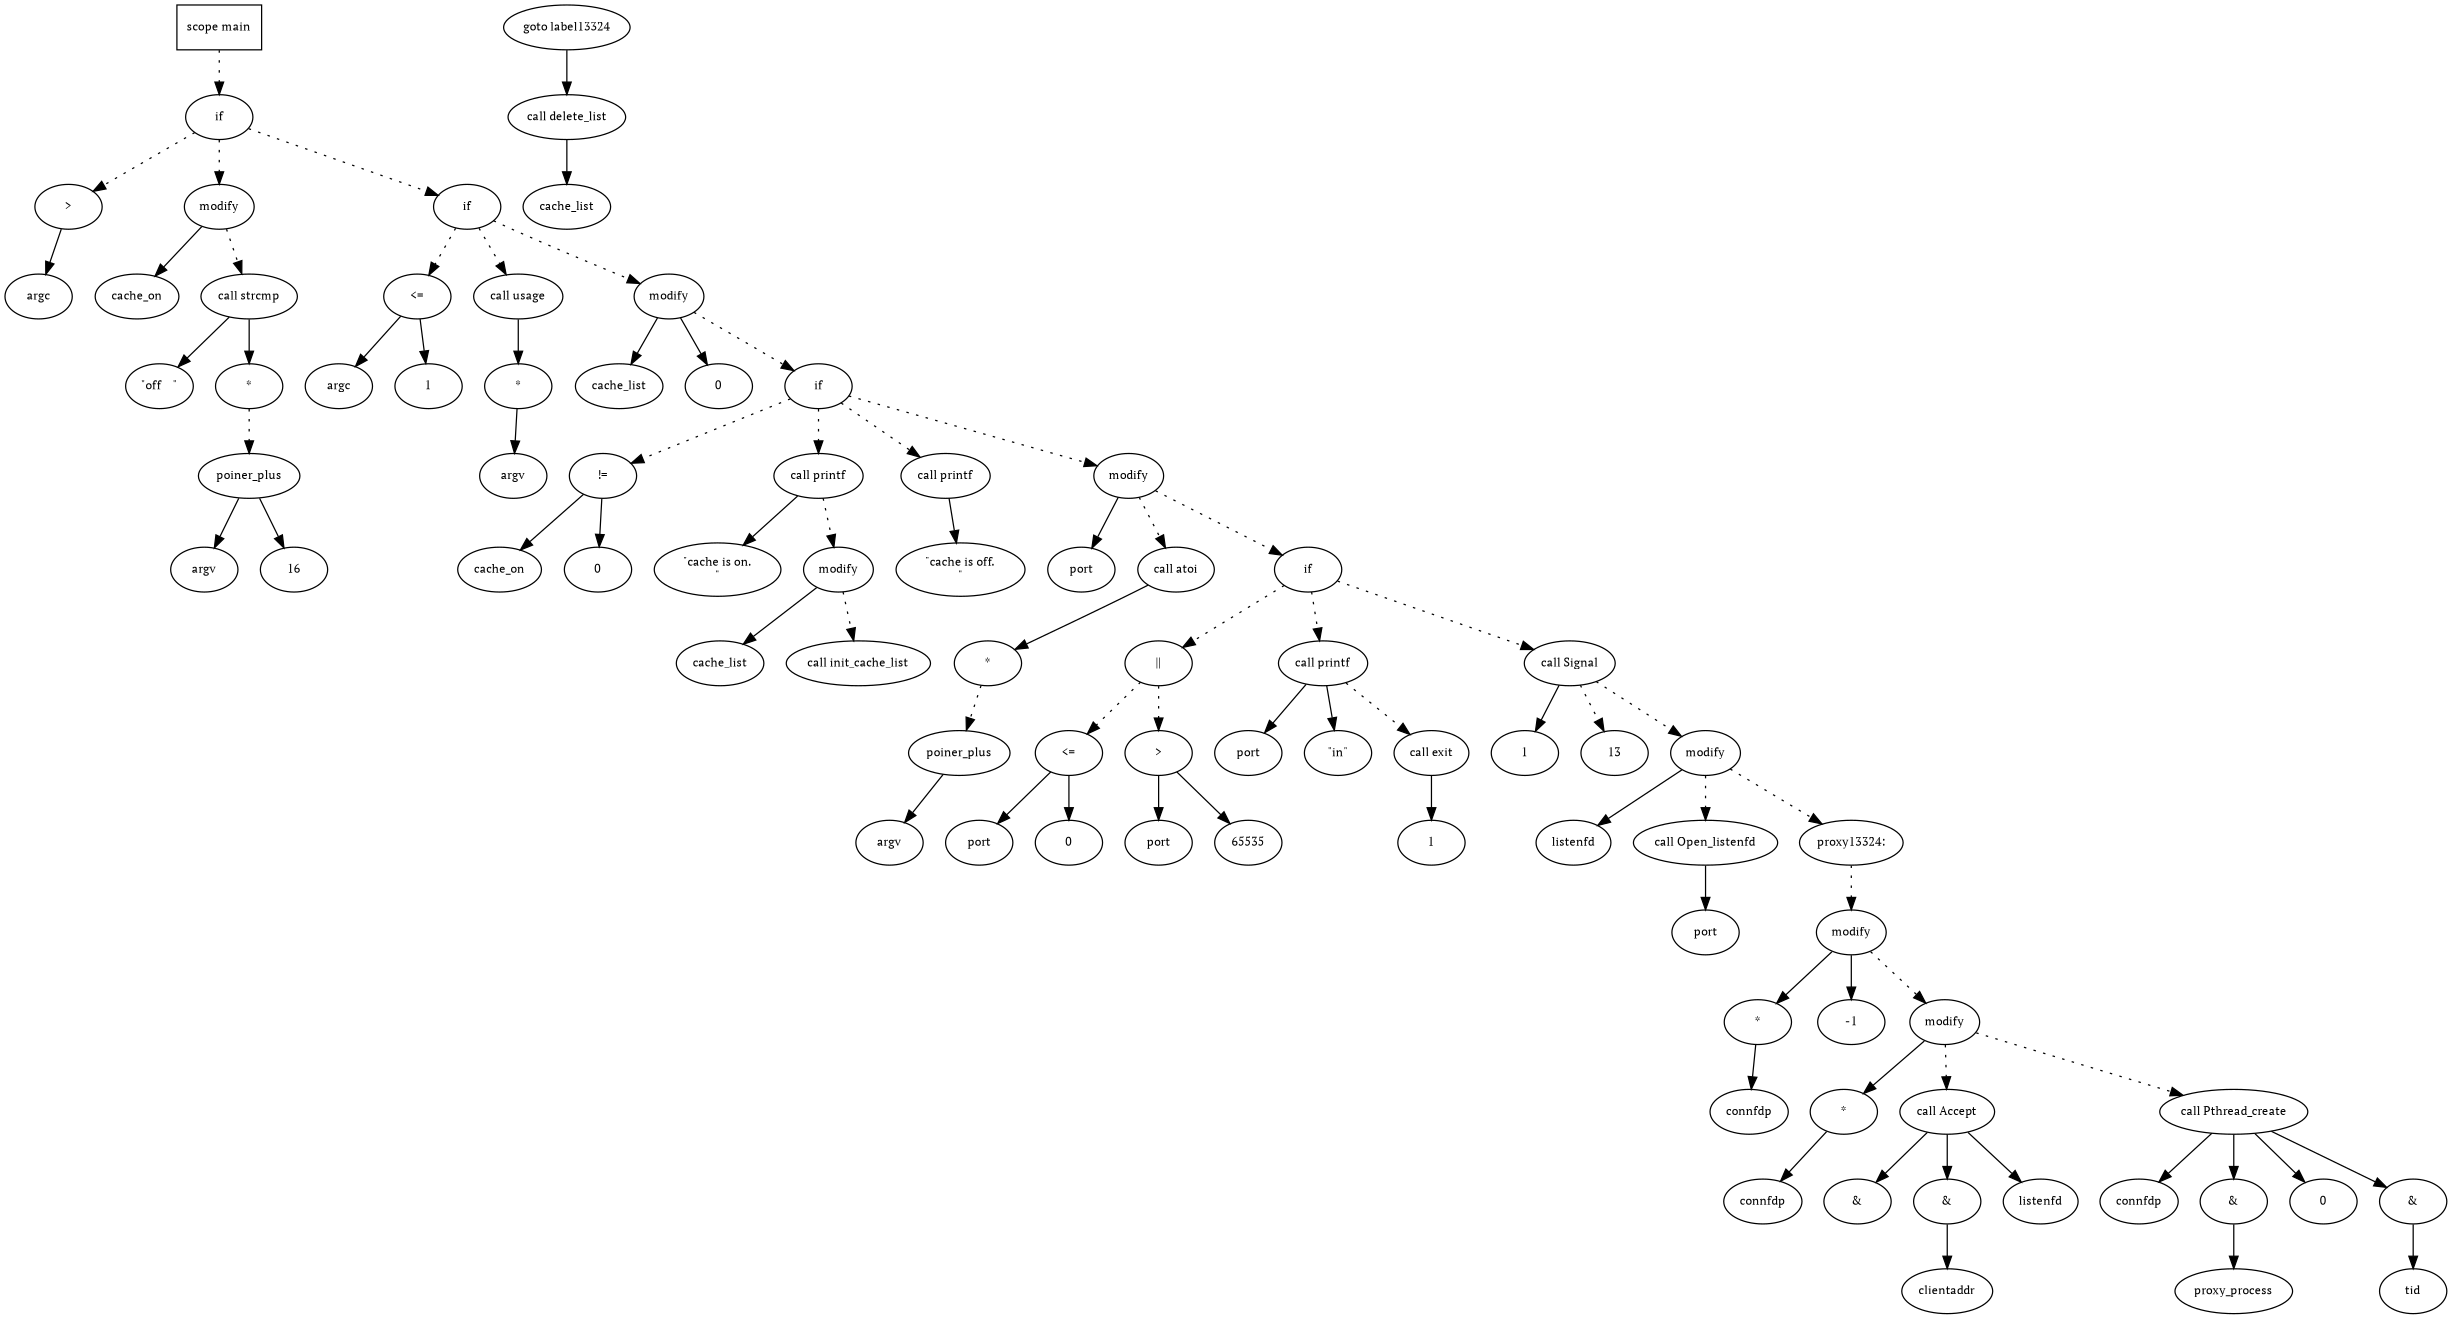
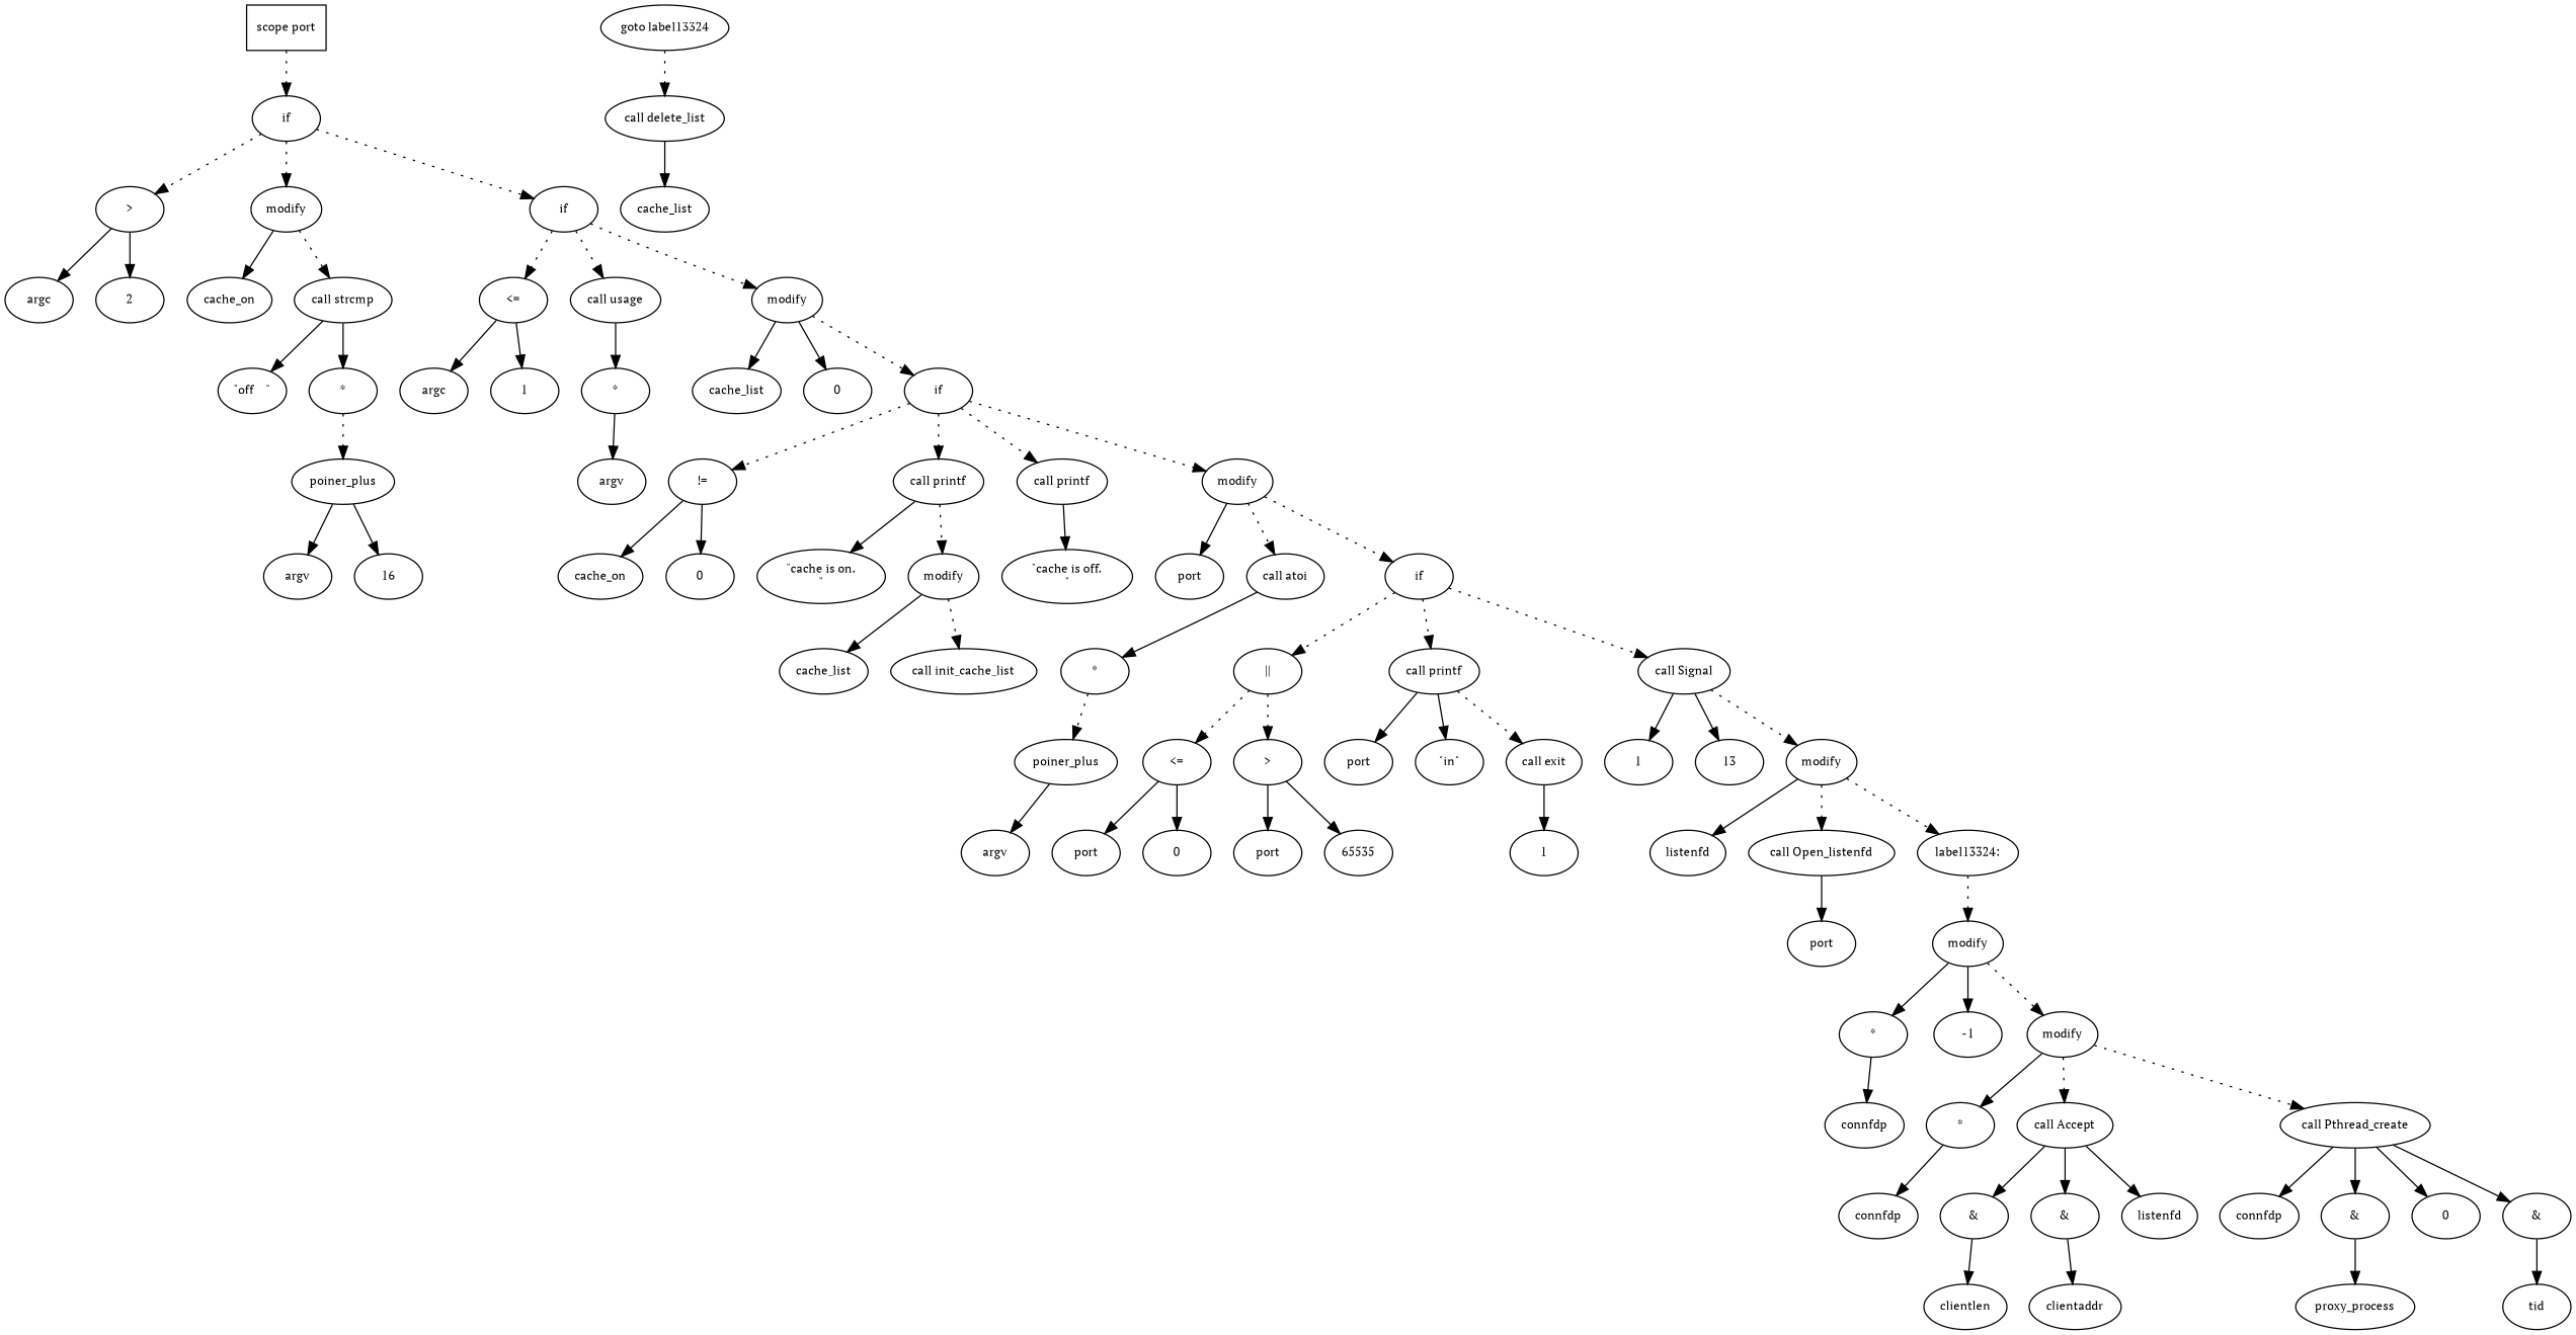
  digraph {
    fontname="PT Serif"
    fontsize=10
    node [fontname="PT Serif" fontsize=10 shape=ellipse]
    edge [fontname="PT Serif" fontsize=10]
-   n1 [label="scope main" shape=box]
+   n1 [label="scope port" shape=box]
    n2 [label=if]
    n3 [label=">"]
    n4 [label=modify]
    n5 [label=if]
    n6 [label=argc]
+   n7 [label=2]
    n8 [label=cache_on]
    n9 [label="call strcmp"]
    n10 [label="<="]
    n11 [label="call usage"]
    n12 [label=modify]
    n13 [label="\"off    \""]
    n14 [label="*"]
    n15 [label=poiner_plus]
    n16 [label=argv]
    n17 [label=16]
    n18 [label=argc]
    n19 [label=1]
    n20 [label="*"]
    n21 [label=cache_list]
    n22 [label=0]
    n23 [label=if]
    n24 [label=argv]
    n25 [label="!="]
    n26 [label="call printf"]
    n27 [label="call printf"]
    n28 [label=modify]
    n29 [label=cache_on]
    n30 [label=0]
    n31 [label="\"cache is on.\n\""]
    n32 [label=modify]
    n33 [label="\"cache is off.\n\""]
    n34 [label=port]
    n35 [label="call atoi"]
    n36 [label=if]
    n37 [label=cache_list]
    n38 [label="call init_cache_list"]
    n39 [label="*"]
    n40 [label="||"]
    n41 [label="call printf"]
    n42 [label="call Signal"]
    n43 [label=poiner_plus]
    n44 [label=argv]
    n45 [label="<="]
    n46 [label=">"]
    n47 [label=port]
    n48 [label="\"in\""]
    n49 [label="call exit"]
    n50 [label=1]
    n51 [label=13]
    n52 [label=modify]
    n53 [label=port]
    n54 [label=0]
    n55 [label=port]
    n56 [label=65535]
    n57 [label=1]
    n58 [label=listenfd]
    n59 [label="call Open_listenfd"]
-   n60 [label="proxy13324:"]
+   n60 [label="label13324:"]
    n61 [label=port]
    n62 [label=modify]
    n63 [label="*"]
    n64 [label=-1]
    n65 [label=modify]
    n66 [label=connfdp]
    n67 [label="*"]
    n68 [label="call Accept"]
    n69 [label="call Pthread_create"]
    n70 [label=connfdp]
    n71 [label="&"]
    n72 [label="&"]
    n73 [label=listenfd]
    n74 [label=connfdp]
    n75 [label="&"]
    n76 [label=0]
    n77 [label="&"]
+   n78 [label=clientlen]
    n79 [label=clientaddr]
    n80 [label=proxy_process]
    n81 [label=tid]
    n82 [label="goto label13324"]
    n83 [label="call delete_list"]
    n84 [label=cache_list]
    n1 -> n2 [style=dotted]
    n2 -> n3 [style=dotted]
    n2 -> n4 [style=dotted]
    n2 -> n5 [style=dotted]
    n3 -> n6
+   n3 -> n7
    n4 -> n8
    n4 -> n9 [style=dotted]
    n5 -> n10 [style=dotted]
    n5 -> n11 [style=dotted]
    n5 -> n12 [style=dotted]
    n9 -> n13
    n9 -> n14
    n10 -> n18
    n10 -> n19
    n11 -> n20
    n12 -> n21
    n12 -> n22
    n12 -> n23 [style=dotted]
    n14 -> n15 [style=dotted]
    n15 -> n16
    n15 -> n17
    n20 -> n24
    n23 -> n25 [style=dotted]
    n23 -> n26 [style=dotted]
    n23 -> n27 [style=dotted]
    n23 -> n28 [style=dotted]
    n25 -> n29
    n25 -> n30
    n26 -> n31
    n26 -> n32 [style=dotted]
    n27 -> n33
    n28 -> n34
    n28 -> n35 [style=dotted]
    n28 -> n36 [style=dotted]
    n32 -> n37
    n32 -> n38 [style=dotted]
    n35 -> n39
    n36 -> n40 [style=dotted]
    n36 -> n41 [style=dotted]
    n36 -> n42 [style=dotted]
    n39 -> n43 [style=dotted]
    n40 -> n45 [style=dotted]
    n40 -> n46 [style=dotted]
    n41 -> n47
    n41 -> n48
    n41 -> n49 [style=dotted]
    n42 -> n50
-   n42 -> n51 [style=dotted]
+   n42 -> n51
    n42 -> n52 [style=dotted]
    n43 -> n44
    n45 -> n53
    n45 -> n54
    n46 -> n55
    n46 -> n56
    n49 -> n57
    n52 -> n58
    n52 -> n59 [style=dotted]
    n52 -> n60 [style=dotted]
    n59 -> n61
    n60 -> n62 [style=dotted]
    n62 -> n63
    n62 -> n64
    n62 -> n65 [style=dotted]
    n63 -> n66
    n65 -> n67
    n65 -> n68 [style=dotted]
    n65 -> n69 [style=dotted]
    n67 -> n70
    n68 -> n71
    n68 -> n72
    n68 -> n73
    n69 -> n74
    n69 -> n75
    n69 -> n76
    n69 -> n77
+   n71 -> n78
    n72 -> n79
    n75 -> n80
    n77 -> n81
-   n82 -> n83 [style=solid]
+   n82 -> n83 [style=dotted]
    n83 -> n84
  }
